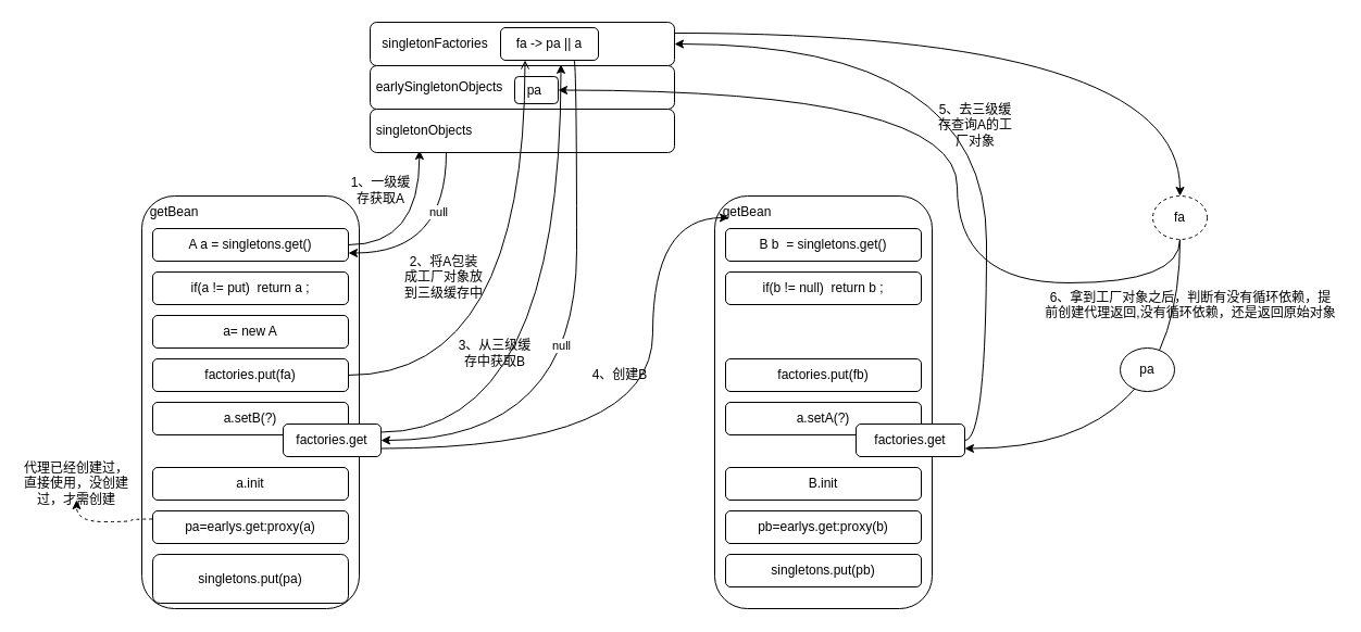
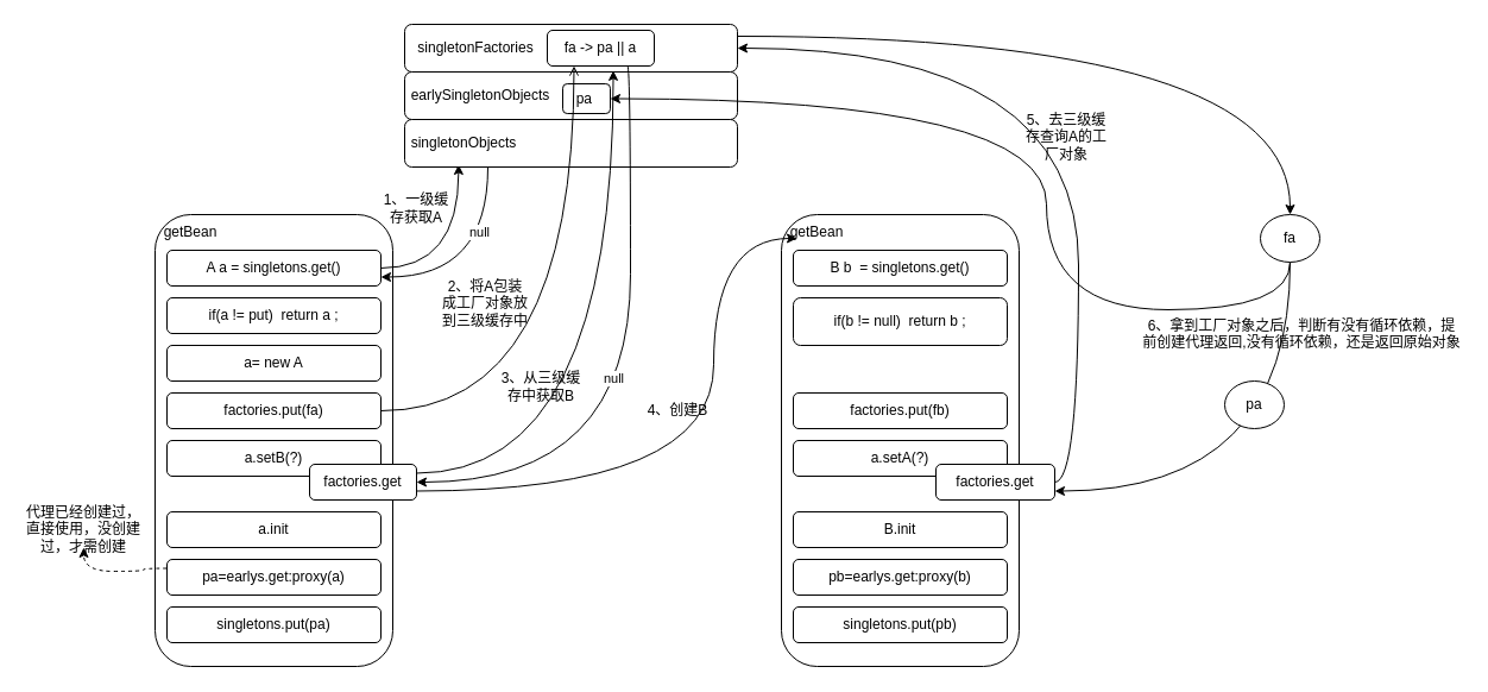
  <mxCell id="0" />
  <mxCell id="1" parent="0" />
  <mxCell id="2" value="" style="rounded=1;whiteSpace=wrap;html=1;" vertex="1" parent="1"><mxGeometry x="130" y="180" width="200" height="380" as="geometry" /></mxCell>
  <mxCell id="3" value="getBean" style="text;html=1;strokeColor=none;fillColor=none;align=center;verticalAlign=middle;whiteSpace=wrap;rounded=0;" vertex="1" parent="1"><mxGeometry x="130" y="180" width="60" height="30" as="geometry" /></mxCell>
  <mxCell id="4" style="edgeStyle=orthogonalEdgeStyle;rounded=0;orthogonalLoop=1;jettySize=auto;html=1;exitX=1;exitY=0.5;exitDx=0;exitDy=0;entryX=0.162;entryY=0.95;entryDx=0;entryDy=0;entryPerimeter=0;curved=1;" edge="1" parent="1" source="5" target="20"><mxGeometry relative="1" as="geometry" /></mxCell>
  <mxCell id="5" value="A a = singletons.get()" style="rounded=1;whiteSpace=wrap;html=1;" vertex="1" parent="1"><mxGeometry x="140" y="210" width="180" height="30" as="geometry" /></mxCell>
  <mxCell id="6" value="if(a != put)&amp;nbsp; return a ;" style="rounded=1;whiteSpace=wrap;html=1;" vertex="1" parent="1"><mxGeometry x="140" y="250" width="180" height="30" as="geometry" /></mxCell>
  <mxCell id="7" value="a= new A" style="rounded=1;whiteSpace=wrap;html=1;" vertex="1" parent="1"><mxGeometry x="140" y="290" width="180" height="30" as="geometry" /></mxCell>
  <mxCell id="8" value="factories.put(fa)" style="rounded=1;whiteSpace=wrap;html=1;" vertex="1" parent="1"><mxGeometry x="140" y="330" width="180" height="30" as="geometry" /></mxCell>
  <mxCell id="9" value="a.setB(?)" style="rounded=1;whiteSpace=wrap;html=1;" vertex="1" parent="1"><mxGeometry x="140" y="370" width="180" height="30" as="geometry" /></mxCell>
  <mxCell id="10" value="factories.get" style="rounded=1;whiteSpace=wrap;html=1;" vertex="1" parent="1"><mxGeometry x="260" y="390" width="90" height="30" as="geometry" /></mxCell>
  <mxCell id="11" value="a.init" style="rounded=1;whiteSpace=wrap;html=1;" vertex="1" parent="1"><mxGeometry x="140" y="430" width="180" height="30" as="geometry" /></mxCell>
  <mxCell id="12" style="edgeStyle=orthogonalEdgeStyle;rounded=0;orthogonalLoop=1;jettySize=auto;html=1;exitX=0;exitY=0.25;exitDx=0;exitDy=0;curved=1;dashed=1;" edge="1" parent="1" source="13" target="51"><mxGeometry relative="1" as="geometry" /></mxCell>
  <mxCell id="13" value="pa=earlys.get:proxy(a)" style="rounded=1;whiteSpace=wrap;html=1;" vertex="1" parent="1"><mxGeometry x="140" y="470" width="180" height="30" as="geometry" /></mxCell>
- <mxCell id="14" value="singletons.put(pa)" style="rounded=1;whiteSpace=wrap;html=1;" vertex="1" parent="1"><mxGeometry x="140" y="510" width="180" height="45" as="geometry" /></mxCell>
+ <mxCell id="14" value="singletons.put(pa)" style="rounded=1;whiteSpace=wrap;html=1;" vertex="1" parent="1"><mxGeometry x="140" y="510" width="180" height="30" as="geometry" /></mxCell>
  <mxCell id="15" style="edgeStyle=orthogonalEdgeStyle;rounded=0;orthogonalLoop=1;jettySize=auto;html=1;exitX=1;exitY=0.25;exitDx=0;exitDy=0;entryX=0.5;entryY=0;entryDx=0;entryDy=0;curved=1;" edge="1" parent="1" source="16" target="49"><mxGeometry relative="1" as="geometry" /></mxCell>
  <mxCell id="16" value="" style="rounded=1;whiteSpace=wrap;html=1;" vertex="1" parent="1"><mxGeometry x="340" y="20" width="280" height="40" as="geometry" /></mxCell>
  <mxCell id="17" value="" style="rounded=1;whiteSpace=wrap;html=1;" vertex="1" parent="1"><mxGeometry x="340" y="60" width="280" height="40" as="geometry" /></mxCell>
  <mxCell id="18" style="edgeStyle=orthogonalEdgeStyle;rounded=0;orthogonalLoop=1;jettySize=auto;html=1;exitX=0.25;exitY=1;exitDx=0;exitDy=0;entryX=1;entryY=0.75;entryDx=0;entryDy=0;curved=1;" edge="1" parent="1" source="20" target="5"><mxGeometry relative="1" as="geometry" /></mxCell>
  <mxCell id="19" value="null" style="edgeLabel;html=1;align=center;verticalAlign=middle;resizable=0;points=[];" vertex="1" connectable="0" parent="18"><mxGeometry x="-0.406" y="-8" relative="1" as="geometry"><mxPoint as="offset" /></mxGeometry></mxCell>
  <mxCell id="20" value="" style="rounded=1;whiteSpace=wrap;html=1;" vertex="1" parent="1"><mxGeometry x="340" y="100" width="280" height="40" as="geometry" /></mxCell>
  <mxCell id="21" value="singletonFactories" style="text;html=1;strokeColor=none;fillColor=none;align=center;verticalAlign=middle;whiteSpace=wrap;rounded=0;" vertex="1" parent="1"><mxGeometry x="370" y="25" width="60" height="30" as="geometry" /></mxCell>
  <mxCell id="22" value="earlySingletonObjects" style="text;html=1;strokeColor=none;fillColor=none;align=center;verticalAlign=middle;whiteSpace=wrap;rounded=0;" vertex="1" parent="1"><mxGeometry x="374" y="65" width="60" height="30" as="geometry" /></mxCell>
  <mxCell id="23" value="singletonObjects" style="text;html=1;strokeColor=none;fillColor=none;align=center;verticalAlign=middle;whiteSpace=wrap;rounded=0;" vertex="1" parent="1"><mxGeometry x="360" y="105" width="60" height="30" as="geometry" /></mxCell>
  <mxCell id="24" style="edgeStyle=orthogonalEdgeStyle;rounded=0;orthogonalLoop=1;jettySize=auto;html=1;exitX=0.75;exitY=1;exitDx=0;exitDy=0;entryX=1;entryY=0.5;entryDx=0;entryDy=0;curved=1;" edge="1" parent="1" source="26" target="10"><mxGeometry relative="1" as="geometry"><Array as="points"><mxPoint x="530" y="55" /><mxPoint x="530" y="405" /></Array></mxGeometry></mxCell>
  <mxCell id="25" value="null" style="edgeLabel;html=1;align=center;verticalAlign=middle;resizable=0;points=[];" vertex="1" connectable="0" parent="24"><mxGeometry x="-0.003" y="-15" relative="1" as="geometry"><mxPoint as="offset" /></mxGeometry></mxCell>
  <mxCell id="26" value="fa -&amp;gt; pa || a" style="rounded=1;whiteSpace=wrap;html=1;" vertex="1" parent="1"><mxGeometry x="460" y="25" width="90" height="30" as="geometry" /></mxCell>
  <mxCell id="27" value="pa&amp;nbsp;" style="rounded=1;whiteSpace=wrap;html=1;" vertex="1" parent="1"><mxGeometry x="473" y="70" width="40" height="25" as="geometry" /></mxCell>
  <mxCell id="28" value="" style="rounded=1;whiteSpace=wrap;html=1;" vertex="1" parent="1"><mxGeometry x="657" y="180" width="200" height="380" as="geometry" /></mxCell>
  <mxCell id="29" value="getBean" style="text;html=1;strokeColor=none;fillColor=none;align=center;verticalAlign=middle;whiteSpace=wrap;rounded=0;" vertex="1" parent="1"><mxGeometry x="657" y="180" width="60" height="30" as="geometry" /></mxCell>
  <mxCell id="30" value="B b&amp;nbsp; = singletons.get()" style="rounded=1;whiteSpace=wrap;html=1;" vertex="1" parent="1"><mxGeometry x="667" y="210" width="180" height="30" as="geometry" /></mxCell>
- <mxCell id="31" value="if(b != null)&amp;nbsp; return b ;" style="rounded=1;whiteSpace=wrap;html=1;" vertex="1" parent="1"><mxGeometry x="667" y="250" width="180" height="30" as="geometry" /></mxCell>
+ <mxCell id="31" value="if(b != null)&amp;nbsp; return b ;" style="rounded=1;whiteSpace=wrap;html=1;" vertex="1" parent="1"><mxGeometry x="667" y="250" width="180" height="40" as="geometry" /></mxCell>
  <mxCell id="32" value="factories.put(fb)" style="rounded=1;whiteSpace=wrap;html=1;" vertex="1" parent="1"><mxGeometry x="667" y="330" width="180" height="30" as="geometry" /></mxCell>
  <mxCell id="33" value="a.setA(?)" style="rounded=1;whiteSpace=wrap;html=1;" vertex="1" parent="1"><mxGeometry x="667" y="370" width="180" height="30" as="geometry" /></mxCell>
  <mxCell id="34" style="edgeStyle=orthogonalEdgeStyle;rounded=0;orthogonalLoop=1;jettySize=auto;html=1;exitX=1;exitY=0.5;exitDx=0;exitDy=0;entryX=1;entryY=0.5;entryDx=0;entryDy=0;curved=1;" edge="1" parent="1" source="35" target="16"><mxGeometry relative="1" as="geometry" /></mxCell>
  <mxCell id="35" value="factories.get" style="rounded=1;whiteSpace=wrap;html=1;" vertex="1" parent="1"><mxGeometry x="787" y="390" width="100" height="30" as="geometry" /></mxCell>
  <mxCell id="36" value="B.init" style="rounded=1;whiteSpace=wrap;html=1;" vertex="1" parent="1"><mxGeometry x="667" y="430" width="180" height="30" as="geometry" /></mxCell>
  <mxCell id="37" value="pb=earlys.get:proxy(b)" style="rounded=1;whiteSpace=wrap;html=1;" vertex="1" parent="1"><mxGeometry x="667" y="470" width="180" height="30" as="geometry" /></mxCell>
  <mxCell id="38" value="singletons.put(pb)" style="rounded=1;whiteSpace=wrap;html=1;" vertex="1" parent="1"><mxGeometry x="667" y="510" width="180" height="30" as="geometry" /></mxCell>
  <mxCell id="39" style="edgeStyle=orthogonalEdgeStyle;rounded=0;orthogonalLoop=1;jettySize=auto;html=1;exitX=1;exitY=0.5;exitDx=0;exitDy=0;curved=1;entryX=0.25;entryY=1;entryDx=0;entryDy=0;endArrow=open;" edge="1" parent="1" source="8" target="26"><mxGeometry relative="1" as="geometry"><mxPoint x="470" y="70" as="targetPoint" /></mxGeometry></mxCell>
  <mxCell id="40" value="1、一级缓存获取A" style="text;html=1;strokeColor=none;fillColor=none;align=center;verticalAlign=middle;whiteSpace=wrap;rounded=0;" vertex="1" parent="1"><mxGeometry x="320" y="160" width="60" height="30" as="geometry" /></mxCell>
  <mxCell id="41" value="2、将A包装成工厂对象放到三级缓存中" style="text;html=1;strokeColor=none;fillColor=none;align=center;verticalAlign=middle;whiteSpace=wrap;rounded=0;" vertex="1" parent="1"><mxGeometry x="370" y="240" width="76" height="30" as="geometry" /></mxCell>
  <mxCell id="42" style="edgeStyle=orthogonalEdgeStyle;rounded=0;orthogonalLoop=1;jettySize=auto;html=1;exitX=1;exitY=0.25;exitDx=0;exitDy=0;entryX=0.617;entryY=1.128;entryDx=0;entryDy=0;entryPerimeter=0;curved=1;" edge="1" parent="1" source="10" target="26"><mxGeometry relative="1" as="geometry" /></mxCell>
  <mxCell id="43" value="3、从三级缓存中获取B" style="text;html=1;strokeColor=none;fillColor=none;align=center;verticalAlign=middle;whiteSpace=wrap;rounded=0;" vertex="1" parent="1"><mxGeometry x="420" y="310" width="70" height="30" as="geometry" /></mxCell>
  <mxCell id="44" style="edgeStyle=orthogonalEdgeStyle;rounded=0;orthogonalLoop=1;jettySize=auto;html=1;exitX=1;exitY=0.75;exitDx=0;exitDy=0;entryX=0.217;entryY=0.667;entryDx=0;entryDy=0;entryPerimeter=0;curved=1;" edge="1" parent="1" source="10" target="29"><mxGeometry relative="1" as="geometry"><Array as="points"><mxPoint x="600" y="413" /><mxPoint x="600" y="200" /></Array></mxGeometry></mxCell>
  <mxCell id="45" value="4、创建B" style="text;html=1;strokeColor=none;fillColor=none;align=center;verticalAlign=middle;whiteSpace=wrap;rounded=0;" vertex="1" parent="1"><mxGeometry x="540" y="330" width="60" height="30" as="geometry" /></mxCell>
  <mxCell id="46" value="5、去三级缓存查询A的工厂对象" style="text;html=1;strokeColor=none;fillColor=none;align=center;verticalAlign=middle;whiteSpace=wrap;rounded=0;" vertex="1" parent="1"><mxGeometry x="857" y="100" width="80" height="30" as="geometry" /></mxCell>
  <mxCell id="47" style="edgeStyle=orthogonalEdgeStyle;rounded=0;orthogonalLoop=1;jettySize=auto;html=1;exitX=0.5;exitY=1;exitDx=0;exitDy=0;entryX=1;entryY=0.5;entryDx=0;entryDy=0;curved=1;" edge="1" parent="1" source="49" target="27"><mxGeometry relative="1" as="geometry"><Array as="points"><mxPoint x="1085" y="260" /><mxPoint x="880" y="260" /><mxPoint x="880" y="82" /></Array></mxGeometry></mxCell>
  <mxCell id="48" style="edgeStyle=orthogonalEdgeStyle;rounded=0;orthogonalLoop=1;jettySize=auto;html=1;exitX=0.5;exitY=1;exitDx=0;exitDy=0;entryX=1;entryY=0.75;entryDx=0;entryDy=0;curved=1;" edge="1" parent="1" source="49" target="35"><mxGeometry relative="1" as="geometry" /></mxCell>
- <mxCell id="49" value="fa" style="ellipse;whiteSpace=wrap;html=1;dashed=1;" vertex="1" parent="1"><mxGeometry x="1060" y="180" width="50" height="40" as="geometry" /></mxCell>
+ <mxCell id="49" value="fa" style="ellipse;whiteSpace=wrap;html=1;" vertex="1" parent="1"><mxGeometry x="1060" y="180" width="50" height="40" as="geometry" /></mxCell>
  <mxCell id="50" value="pa" style="ellipse;whiteSpace=wrap;html=1;" vertex="1" parent="1"><mxGeometry x="1030" y="320" width="50" height="40" as="geometry" /></mxCell>
  <mxCell id="51" value="代理已经创建过，直接使用，没创建过，才需创建" style="text;html=1;strokeColor=none;fillColor=none;align=center;verticalAlign=middle;whiteSpace=wrap;rounded=0;" vertex="1" parent="1"><mxGeometry x="20" y="430" width="100" height="30" as="geometry" /></mxCell>
  <mxCell id="52" value="&lt;div&gt;6、拿到工厂对象之后，判断有没有循环依赖，提前创建代理返回,&lt;span style=&quot;background-color: initial;&quot;&gt;没有循环依赖，还是返回原始对象&lt;/span&gt;&lt;/div&gt;&lt;div&gt;&lt;br&gt;&lt;/div&gt;&lt;div&gt;&amp;nbsp;&lt;/div&gt;" style="text;html=1;strokeColor=none;fillColor=none;align=center;verticalAlign=middle;whiteSpace=wrap;rounded=0;" vertex="1" parent="1"><mxGeometry x="960" y="280" width="270" height="30" as="geometry" /></mxCell>
